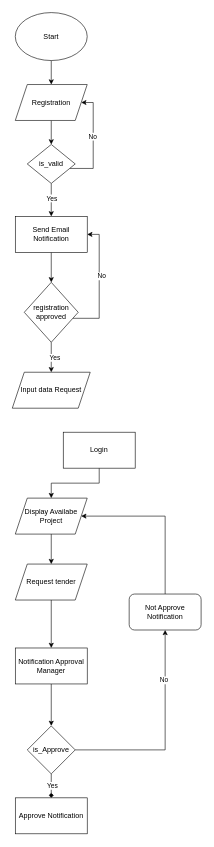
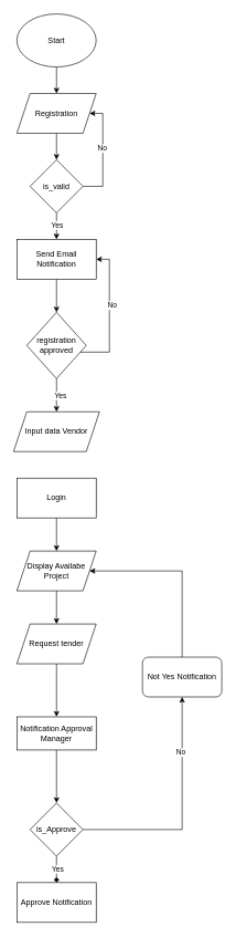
  <mxCell id="0" />
  <mxCell id="1" parent="0" />
  <mxCell id="2" value="" style="edgeStyle=orthogonalEdgeStyle;rounded=0;orthogonalLoop=1;jettySize=auto;html=1;" edge="1" parent="1" source="3" target="5"><mxGeometry relative="1" as="geometry" /></mxCell>
  <mxCell id="3" value="Start" style="ellipse;whiteSpace=wrap;html=1;" vertex="1" parent="1"><mxGeometry x="25" y="20" width="120" height="80" as="geometry" /></mxCell>
  <mxCell id="4" value="" style="edgeStyle=orthogonalEdgeStyle;rounded=0;orthogonalLoop=1;jettySize=auto;html=1;" edge="1" parent="1" source="5" target="10"><mxGeometry relative="1" as="geometry" /></mxCell>
  <mxCell id="5" value="Registration" style="shape=parallelogram;perimeter=parallelogramPerimeter;whiteSpace=wrap;html=1;fixedSize=1;" vertex="1" parent="1"><mxGeometry x="25" y="140" width="120" height="60" as="geometry" /></mxCell>
  <mxCell id="6" style="edgeStyle=orthogonalEdgeStyle;rounded=0;orthogonalLoop=1;jettySize=auto;html=1;entryX=1;entryY=0.5;entryDx=0;entryDy=0;" edge="1" parent="1" source="10" target="5"><mxGeometry relative="1" as="geometry"><mxPoint x="185" y="280" as="targetPoint" /><Array as="points"><mxPoint x="155" y="280" /><mxPoint x="155" y="170" /></Array></mxGeometry></mxCell>
  <mxCell id="7" value="No" style="edgeLabel;html=1;align=center;verticalAlign=middle;resizable=0;points=[];" vertex="1" connectable="0" parent="6"><mxGeometry x="0.097" y="2" relative="1" as="geometry"><mxPoint as="offset" /></mxGeometry></mxCell>
  <mxCell id="8" value="" style="edgeStyle=orthogonalEdgeStyle;rounded=0;orthogonalLoop=1;jettySize=auto;html=1;" edge="1" parent="1" source="10" target="12"><mxGeometry relative="1" as="geometry" /></mxCell>
  <mxCell id="9" value="Yes" style="edgeLabel;html=1;align=center;verticalAlign=middle;resizable=0;points=[];" vertex="1" connectable="0" parent="8"><mxGeometry x="-0.121" relative="1" as="geometry"><mxPoint as="offset" /></mxGeometry></mxCell>
- <mxCell id="10" value="is_valid" style="rhombus;whiteSpace=wrap;html=1;" vertex="1" parent="1"><mxGeometry x="45" y="240" width="80" height="65" as="geometry" /></mxCell>
+ <mxCell id="10" value="is_valid" style="rhombus;whiteSpace=wrap;html=1;" vertex="1" parent="1"><mxGeometry x="45" y="240" width="80" height="80" as="geometry" /></mxCell>
  <mxCell id="11" value="" style="edgeStyle=orthogonalEdgeStyle;rounded=0;orthogonalLoop=1;jettySize=auto;html=1;" edge="1" parent="1" source="12" target="17"><mxGeometry relative="1" as="geometry" /></mxCell>
  <mxCell id="12" value="Send Email Notification" style="whiteSpace=wrap;html=1;" vertex="1" parent="1"><mxGeometry x="25" y="360" width="120" height="60" as="geometry" /></mxCell>
  <mxCell id="13" style="edgeStyle=orthogonalEdgeStyle;rounded=0;orthogonalLoop=1;jettySize=auto;html=1;entryX=1;entryY=0.5;entryDx=0;entryDy=0;" edge="1" parent="1" source="17" target="12"><mxGeometry relative="1" as="geometry"><Array as="points"><mxPoint x="165" y="530" /><mxPoint x="165" y="390" /></Array></mxGeometry></mxCell>
  <mxCell id="14" value="No" style="edgeLabel;html=1;align=center;verticalAlign=middle;resizable=0;points=[];" vertex="1" connectable="0" parent="13"><mxGeometry x="0.125" y="-3" relative="1" as="geometry"><mxPoint as="offset" /></mxGeometry></mxCell>
  <mxCell id="15" value="" style="edgeStyle=orthogonalEdgeStyle;rounded=0;orthogonalLoop=1;jettySize=auto;html=1;" edge="1" parent="1" source="17" target="18"><mxGeometry relative="1" as="geometry" /></mxCell>
  <mxCell id="16" value="Yes" style="edgeLabel;html=1;align=center;verticalAlign=middle;resizable=0;points=[];" vertex="1" connectable="0" parent="15"><mxGeometry x="-0.038" y="5" relative="1" as="geometry"><mxPoint y="1" as="offset" /></mxGeometry></mxCell>
  <mxCell id="17" value="registration approved" style="rhombus;whiteSpace=wrap;html=1;" vertex="1" parent="1"><mxGeometry x="40" y="470" width="90" height="100" as="geometry" /></mxCell>
- <mxCell id="18" value="Input data Request" style="shape=parallelogram;perimeter=parallelogramPerimeter;whiteSpace=wrap;html=1;fixedSize=1;" vertex="1" parent="1"><mxGeometry x="20" y="620" width="130" height="60" as="geometry" /></mxCell>
+ <mxCell id="18" value="Input data Vendor" style="shape=parallelogram;perimeter=parallelogramPerimeter;whiteSpace=wrap;html=1;fixedSize=1;" vertex="1" parent="1"><mxGeometry x="20" y="620" width="130" height="60" as="geometry" /></mxCell>
  <mxCell id="19" value="" style="edgeStyle=orthogonalEdgeStyle;rounded=0;orthogonalLoop=1;jettySize=auto;html=1;" edge="1" parent="1" source="20" target="22"><mxGeometry relative="1" as="geometry" /></mxCell>
- <mxCell id="20" value="Login" style="whiteSpace=wrap;html=1;" vertex="1" parent="1"><mxGeometry x="105" y="720" width="120" height="60" as="geometry" /></mxCell>
+ <mxCell id="20" value="Login" style="whiteSpace=wrap;html=1;" vertex="1" parent="1"><mxGeometry x="25" y="720" width="120" height="60" as="geometry" /></mxCell>
  <mxCell id="21" value="" style="edgeStyle=orthogonalEdgeStyle;rounded=0;orthogonalLoop=1;jettySize=auto;html=1;" edge="1" parent="1" source="22" target="24"><mxGeometry relative="1" as="geometry" /></mxCell>
  <mxCell id="22" value="Display Availabe Project" style="shape=parallelogram;perimeter=parallelogramPerimeter;whiteSpace=wrap;html=1;fixedSize=1;" vertex="1" parent="1"><mxGeometry x="25" y="830" width="120" height="60" as="geometry" /></mxCell>
  <mxCell id="23" value="" style="edgeStyle=orthogonalEdgeStyle;rounded=0;orthogonalLoop=1;jettySize=auto;html=1;" edge="1" parent="1" source="24" target="26"><mxGeometry relative="1" as="geometry" /></mxCell>
  <mxCell id="24" value="Request tender" style="shape=parallelogram;perimeter=parallelogramPerimeter;whiteSpace=wrap;html=1;fixedSize=1;" vertex="1" parent="1"><mxGeometry x="25" y="940" width="120" height="60" as="geometry" /></mxCell>
  <mxCell id="25" value="" style="edgeStyle=orthogonalEdgeStyle;rounded=0;orthogonalLoop=1;jettySize=auto;html=1;" edge="1" parent="1" source="26" target="31"><mxGeometry relative="1" as="geometry" /></mxCell>
- <mxCell id="26" value="Notification Approval Manager" style="whiteSpace=wrap;html=1;" vertex="1" parent="1"><mxGeometry x="25" y="1080" width="120" height="60" as="geometry" /></mxCell>
+ <mxCell id="26" value="Notification Approval Manager" style="whiteSpace=wrap;html=1;" vertex="1" parent="1"><mxGeometry x="25" y="1080" width="120" height="50" as="geometry" /></mxCell>
  <mxCell id="27" value="" style="edgeStyle=orthogonalEdgeStyle;rounded=0;orthogonalLoop=1;jettySize=auto;html=1;" edge="1" parent="1" source="31" target="33"><mxGeometry relative="1" as="geometry" /></mxCell>
  <mxCell id="28" value="No" style="edgeLabel;html=1;align=center;verticalAlign=middle;resizable=0;points=[];" vertex="1" connectable="0" parent="27"><mxGeometry x="0.527" y="3" relative="1" as="geometry"><mxPoint as="offset" /></mxGeometry></mxCell>
  <mxCell id="29" value="" style="edgeStyle=orthogonalEdgeStyle;rounded=0;orthogonalLoop=1;jettySize=auto;html=1;endArrow=diamond;" edge="1" parent="1" source="31" target="34"><mxGeometry relative="1" as="geometry" /></mxCell>
  <mxCell id="30" value="Yes" style="edgeLabel;html=1;align=center;verticalAlign=middle;resizable=0;points=[];" vertex="1" connectable="0" parent="29"><mxGeometry x="-0.091" y="1" relative="1" as="geometry"><mxPoint y="1" as="offset" /></mxGeometry></mxCell>
  <mxCell id="31" value="is_Approve" style="rhombus;whiteSpace=wrap;html=1;" vertex="1" parent="1"><mxGeometry x="45" y="1210" width="80" height="80" as="geometry" /></mxCell>
  <mxCell id="32" style="edgeStyle=orthogonalEdgeStyle;rounded=0;orthogonalLoop=1;jettySize=auto;html=1;entryX=1;entryY=0.5;entryDx=0;entryDy=0;" edge="1" parent="1" source="33" target="22"><mxGeometry relative="1" as="geometry"><Array as="points"><mxPoint x="275" y="860" /></Array></mxGeometry></mxCell>
- <mxCell id="33" value="Not Approve Notification" style="rounded=1;whiteSpace=wrap;html=1;" vertex="1" parent="1"><mxGeometry x="215" y="990" width="120" height="60" as="geometry" /></mxCell>
+ <mxCell id="33" value="Not Yes Notification" style="rounded=1;whiteSpace=wrap;html=1;" vertex="1" parent="1"><mxGeometry x="215" y="990" width="120" height="60" as="geometry" /></mxCell>
  <mxCell id="34" value="Approve Notification" style="whiteSpace=wrap;html=1;" vertex="1" parent="1"><mxGeometry x="25" y="1330" width="120" height="60" as="geometry" /></mxCell>
